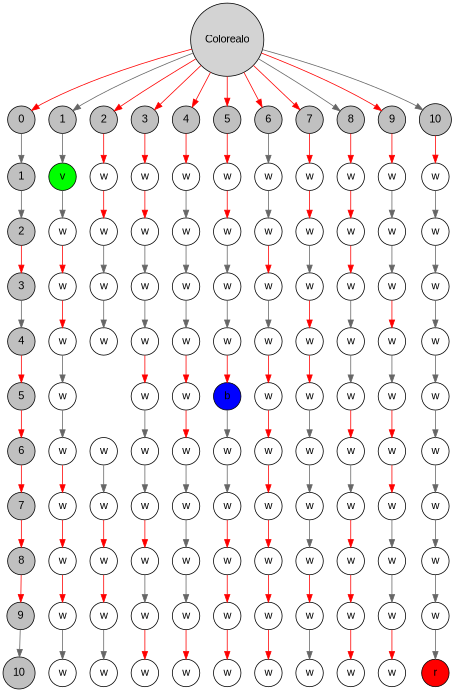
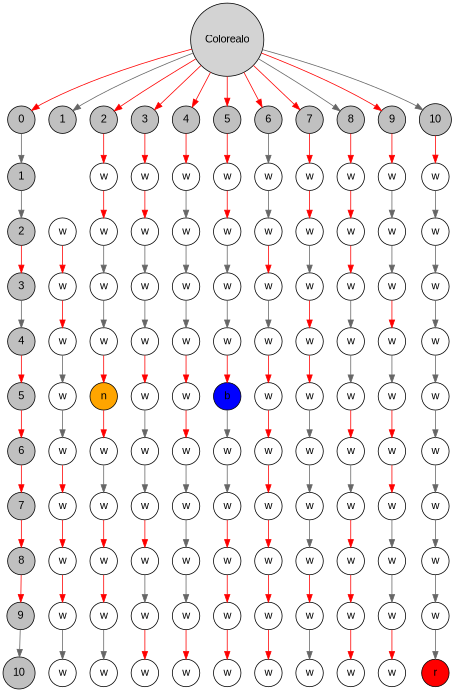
  digraph {
    fontname="Liberation Sans"
    rankdir=TB
    node [fontname="Liberation Sans" shape=circle style=filled fillcolor=white]
    edge [color=red fontname="Liberation Sans"]
    n1 [label=Colorealo fillcolor=""]
    n2 [fillcolor=grey label=0]
    n3 [fillcolor=grey label=1]
    n4 [fillcolor=grey label=2]
    n5 [fillcolor=grey label=3]
    n6 [fillcolor=grey label=4]
    n7 [fillcolor=grey label=5]
    n8 [fillcolor=grey label=6]
    n9 [fillcolor=grey label=7]
    n10 [fillcolor=grey label=8]
    n11 [fillcolor=grey label=9]
    n12 [fillcolor=grey label=10]
    n13 [fillcolor=grey label=1]
-   n14 [fillcolor=green label=v]
    n15 [label=w]
    n16 [label=w]
    n17 [label=w]
    n18 [label=w]
    n19 [label=w]
    n20 [label=w]
    n21 [label=w]
    n22 [label=w]
    n23 [label=w]
    n24 [fillcolor=grey label=2]
    n25 [fillcolor=grey label=3]
    n26 [fillcolor=grey label=4]
    n27 [fillcolor=grey label=5]
    n28 [fillcolor=grey label=6]
    n29 [fillcolor=grey label=7]
    n30 [fillcolor=grey label=8]
    n31 [fillcolor=grey label=9]
    n32 [fillcolor=grey label=10]
    n33 [label=w]
    n34 [label=w]
    n35 [label=w]
    n36 [label=w]
    n37 [label=w]
    n38 [label=w]
    n39 [label=w]
    n40 [label=w]
    n41 [label=w]
    n42 [label=w]
    n43 [label=w]
    n44 [label=w]
+   n45 [fillcolor=orange label=n]
    n46 [label=w]
    n47 [label=w]
    n48 [label=w]
    n49 [label=w]
    n50 [label=w]
    n51 [label=w]
    n52 [label=w]
    n53 [label=w]
    n54 [label=w]
    n55 [label=w]
    n56 [label=w]
    n57 [label=w]
    n58 [label=w]
    n59 [label=w]
    n60 [label=w]
    n61 [label=w]
    n62 [label=w]
    n63 [label=w]
    n64 [label=w]
    n65 [label=w]
    n66 [label=w]
    n67 [label=w]
    n68 [label=w]
    n69 [label=w]
    n70 [label=w]
    n71 [label=w]
    n72 [fillcolor=blue label=b]
    n73 [label=w]
    n74 [label=w]
    n75 [label=w]
    n76 [label=w]
    n77 [label=w]
    n78 [label=w]
    n79 [label=w]
    n80 [label=w]
    n81 [label=w]
    n82 [label=w]
    n83 [label=w]
    n84 [label=w]
    n85 [label=w]
    n86 [label=w]
    n87 [label=w]
    n88 [label=w]
    n89 [label=w]
    n90 [label=w]
    n91 [label=w]
    n92 [label=w]
    n93 [label=w]
    n94 [label=w]
    n95 [label=w]
    n96 [label=w]
    n97 [label=w]
    n98 [label=w]
    n99 [label=w]
    n100 [label=w]
    n101 [label=w]
    n102 [label=w]
    n103 [label=w]
    n104 [label=w]
    n105 [label=w]
    n106 [label=w]
    n107 [label=w]
    n108 [label=w]
    n109 [label=w]
    n110 [label=w]
    n111 [label=w]
    n112 [label=w]
    n113 [label=w]
    n114 [label=w]
    n115 [label=w]
    n116 [label=w]
    n117 [label=w]
    n118 [label=w]
    n119 [label=w]
    n120 [label=w]
    n121 [label=w]
    n122 [fillcolor=red label=r]
    n1 -> n2
    n1 -> n3 [color=gray40]
    n1 -> n4
    n1 -> n5
    n1 -> n6
    n1 -> n7
    n1 -> n8
    n1 -> n9
    n1 -> n10 [color=gray40]
    n1 -> n11
    n1 -> n12 [color=gray40]
    n2 -> n13 [color=gray40]
-   n3 -> n14 [color=gray40]
    n4 -> n15
    n5 -> n16
    n6 -> n17
    n7 -> n18
    n8 -> n19 [color=gray40]
    n9 -> n20
    n10 -> n21
    n11 -> n22
    n12 -> n23
    n13 -> n24 [color=gray40]
-   n14 -> n33 [color=gray40]
    n15 -> n42
    n16 -> n51
    n17 -> n60 [color=gray40]
    n18 -> n69
    n19 -> n78 [color=gray40]
    n20 -> n87
    n21 -> n96
    n22 -> n105 [color=gray40]
    n23 -> n114 [color=gray40]
    n24 -> n25
    n25 -> n26 [color=gray40]
    n26 -> n27
    n27 -> n28
    n28 -> n29
    n29 -> n30
    n30 -> n31
    n31 -> n32 [color=gray40]
    n33 -> n34
    n34 -> n35
    n35 -> n36 [color=gray40]
    n36 -> n37 [color=gray40]
    n37 -> n38
    n38 -> n39
    n39 -> n40
    n40 -> n41 [color=gray40]
    n42 -> n43 [color=gray40]
    n43 -> n44 [color=gray40]
+   n44 -> n45
+   n45 -> n46
    n46 -> n47 [color=gray40]
    n47 -> n48
    n48 -> n49
    n49 -> n50 [color=gray40]
    n51 -> n52 [color=gray40]
    n52 -> n53 [color=gray40]
    n53 -> n54
    n54 -> n55 [color=gray40]
    n55 -> n56 [color=gray40]
    n56 -> n57
    n57 -> n58 [color=gray40]
    n58 -> n59
    n60 -> n61 [color=gray40]
    n61 -> n62 [color=gray40]
    n62 -> n63
    n63 -> n64
    n64 -> n65 [color=gray40]
    n65 -> n66 [color=gray40]
    n66 -> n67 [color=gray40]
    n67 -> n68
    n69 -> n70 [color=gray40]
    n70 -> n71 [color=gray40]
    n71 -> n72
    n72 -> n73 [color=gray40]
    n73 -> n74 [color=gray40]
    n74 -> n75
    n75 -> n76
    n76 -> n77
    n78 -> n79
    n79 -> n80 [color=gray40]
    n80 -> n81
    n81 -> n82
    n82 -> n83
    n83 -> n84
    n84 -> n85
    n85 -> n86
    n87 -> n88 [color=gray40]
    n88 -> n89
    n89 -> n90
    n90 -> n91 [color=gray40]
    n91 -> n92 [color=gray40]
    n92 -> n93 [color=gray40]
    n93 -> n94
    n94 -> n95 [color=gray40]
    n96 -> n97
    n97 -> n98 [color=gray40]
    n98 -> n99 [color=gray40]
    n99 -> n100
    n100 -> n101 [color=gray40]
    n101 -> n102
    n102 -> n103
    n103 -> n104
    n105 -> n106 [color=gray40]
    n106 -> n107
    n107 -> n108 [color=gray40]
    n108 -> n109
    n109 -> n110
    n110 -> n111 [color=gray40]
    n111 -> n112 [color=gray40]
    n112 -> n113
    n114 -> n115 [color=gray40]
    n115 -> n116 [color=gray40]
    n116 -> n117 [color=gray40]
    n117 -> n118 [color=gray40]
    n118 -> n119 [color=gray40]
    n119 -> n120 [color=gray40]
    n120 -> n121 [color=gray40]
    n121 -> n122 [color=gray40]
  }
